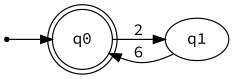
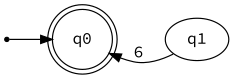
  digraph {
    fontname="Source Code Pro"
    rankdir=LR
    node [fontname="Source Code Pro"]
    edge [fontname="Source Code Pro"]
    inic [shape=point]
    q0 [shape=doublecircle]
    q1
    inic -> q0
-   q0 -> q1 [label=2]
    q1 -> q0 [label=6]
  }
